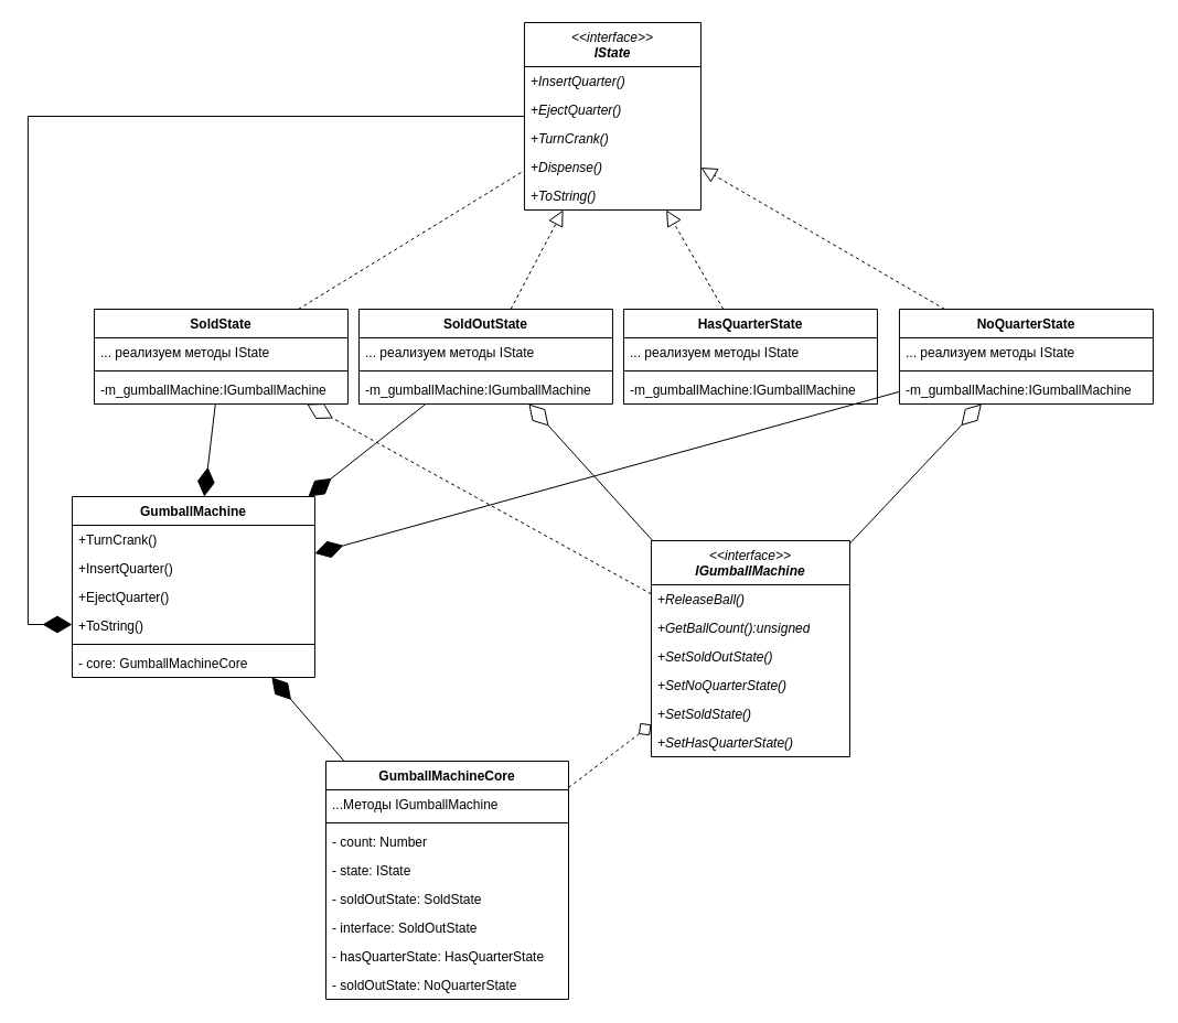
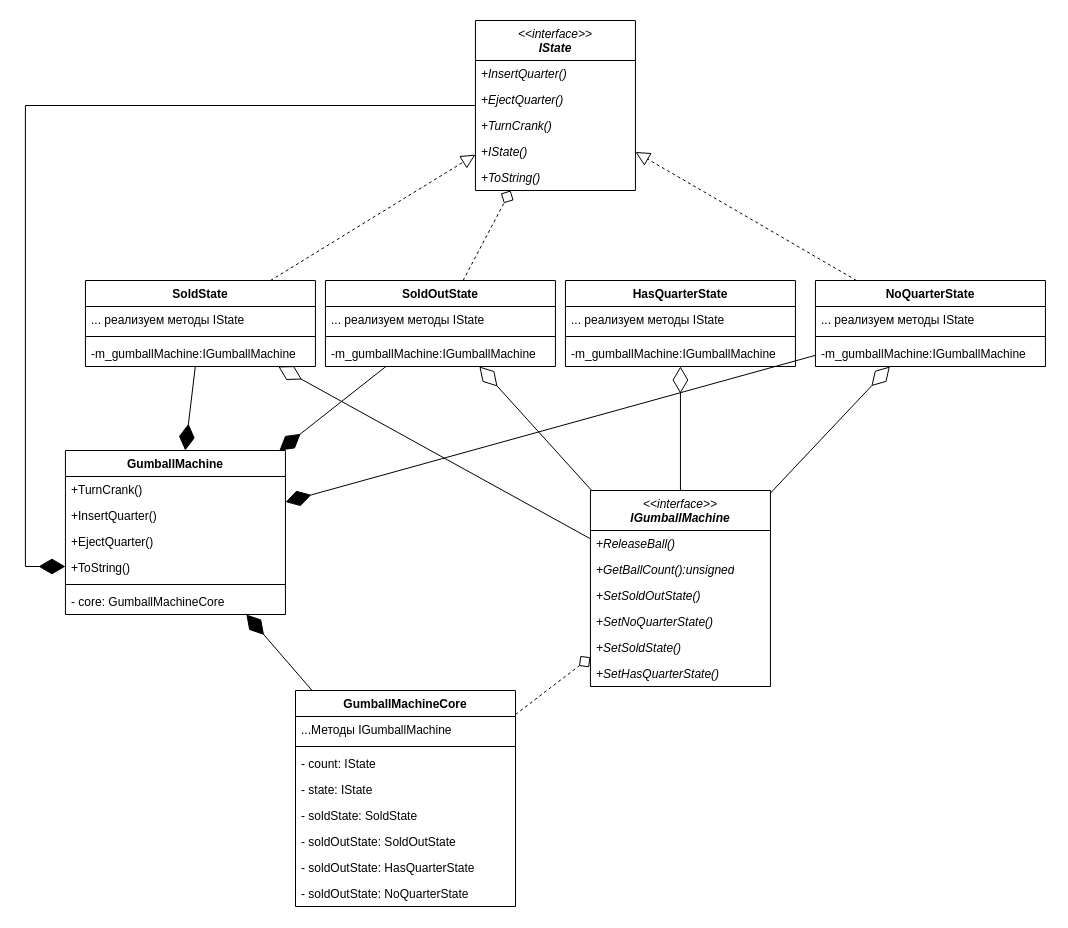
  <mxCell id="0" />
  <mxCell id="1" parent="0" />
  <mxCell id="2" value="&lt;i style=&quot;font-weight: normal;&quot;&gt;&amp;lt;&amp;lt;interface&amp;gt;&amp;gt;&lt;/i&gt;&lt;br&gt;&lt;i&gt;IState&lt;/i&gt;" style="swimlane;fontStyle=1;align=center;verticalAlign=top;childLayout=stackLayout;horizontal=1;startSize=40;horizontalStack=0;resizeParent=1;resizeParentMax=0;resizeLast=0;collapsible=1;marginBottom=0;whiteSpace=wrap;html=1;" parent="1" vertex="1"><mxGeometry x="470.94" y="20" width="160" height="170" as="geometry" /></mxCell>
  <mxCell id="3" value="+InsertQuarter()" style="text;strokeColor=none;fillColor=none;align=left;verticalAlign=top;spacingLeft=4;spacingRight=4;overflow=hidden;rotatable=0;points=[[0,0.5],[1,0.5]];portConstraint=eastwest;whiteSpace=wrap;html=1;fontStyle=2" parent="2" vertex="1"><mxGeometry y="40" width="160" height="26" as="geometry" /></mxCell>
  <mxCell id="4" value="+EjectQuarter()" style="text;strokeColor=none;fillColor=none;align=left;verticalAlign=top;spacingLeft=4;spacingRight=4;overflow=hidden;rotatable=0;points=[[0,0.5],[1,0.5]];portConstraint=eastwest;whiteSpace=wrap;html=1;fontStyle=2" parent="2" vertex="1"><mxGeometry y="66" width="160" height="26" as="geometry" /></mxCell>
  <mxCell id="5" value="+TurnCrank()" style="text;strokeColor=none;fillColor=none;align=left;verticalAlign=top;spacingLeft=4;spacingRight=4;overflow=hidden;rotatable=0;points=[[0,0.5],[1,0.5]];portConstraint=eastwest;whiteSpace=wrap;html=1;fontStyle=2" parent="2" vertex="1"><mxGeometry y="92" width="160" height="26" as="geometry" /></mxCell>
- <mxCell id="6" value="+Dispense()" style="text;strokeColor=none;fillColor=none;align=left;verticalAlign=top;spacingLeft=4;spacingRight=4;overflow=hidden;rotatable=0;points=[[0,0.5],[1,0.5]];portConstraint=eastwest;whiteSpace=wrap;html=1;fontStyle=2" parent="2" vertex="1"><mxGeometry y="118" width="160" height="26" as="geometry" /></mxCell>
+ <mxCell id="6" value="+IState()" style="text;strokeColor=none;fillColor=none;align=left;verticalAlign=top;spacingLeft=4;spacingRight=4;overflow=hidden;rotatable=0;points=[[0,0.5],[1,0.5]];portConstraint=eastwest;whiteSpace=wrap;html=1;fontStyle=2" parent="2" vertex="1"><mxGeometry y="118" width="160" height="26" as="geometry" /></mxCell>
  <mxCell id="7" value="+ToString()" style="text;strokeColor=none;fillColor=none;align=left;verticalAlign=top;spacingLeft=4;spacingRight=4;overflow=hidden;rotatable=0;points=[[0,0.5],[1,0.5]];portConstraint=eastwest;whiteSpace=wrap;html=1;fontStyle=2" parent="2" vertex="1"><mxGeometry y="144" width="160" height="26" as="geometry" /></mxCell>
  <mxCell id="8" value="SoldState" style="swimlane;fontStyle=1;align=center;verticalAlign=top;childLayout=stackLayout;horizontal=1;startSize=26;horizontalStack=0;resizeParent=1;resizeParentMax=0;resizeLast=0;collapsible=1;marginBottom=0;whiteSpace=wrap;html=1;" parent="1" vertex="1"><mxGeometry x="80.94" y="280" width="230" height="86" as="geometry" /></mxCell>
  <mxCell id="9" value="... реализуем методы IState" style="text;strokeColor=none;fillColor=none;align=left;verticalAlign=top;spacingLeft=4;spacingRight=4;overflow=hidden;rotatable=0;points=[[0,0.5],[1,0.5]];portConstraint=eastwest;whiteSpace=wrap;html=1;" parent="8" vertex="1"><mxGeometry y="26" width="230" height="26" as="geometry" /></mxCell>
  <mxCell id="10" value="" style="line;strokeWidth=1;fillColor=none;align=left;verticalAlign=middle;spacingTop=-1;spacingLeft=3;spacingRight=3;rotatable=0;labelPosition=right;points=[];portConstraint=eastwest;strokeColor=inherit;" parent="8" vertex="1"><mxGeometry y="52" width="230" height="8" as="geometry" /></mxCell>
  <mxCell id="11" value="-m_gumballMachine:IGumballMachine" style="text;strokeColor=none;fillColor=none;align=left;verticalAlign=top;spacingLeft=4;spacingRight=4;overflow=hidden;rotatable=0;points=[[0,0.5],[1,0.5]];portConstraint=eastwest;whiteSpace=wrap;html=1;" parent="8" vertex="1"><mxGeometry y="60" width="230" height="26" as="geometry" /></mxCell>
- <mxCell id="12" value="" style="endArrow=none;dashed=1;endFill=0;endSize=12;html=1;rounded=0;" parent="1" source="8" target="2" edge="1"><mxGeometry width="160" relative="1" as="geometry"><mxPoint x="350.94" y="310" as="sourcePoint" /><mxPoint x="510.94" y="310" as="targetPoint" /></mxGeometry></mxCell>
+ <mxCell id="12" value="" style="endArrow=block;dashed=1;endFill=0;endSize=12;html=1;rounded=0;" parent="1" source="8" target="2" edge="1"><mxGeometry width="160" relative="1" as="geometry"><mxPoint x="350.94" y="310" as="sourcePoint" /><mxPoint x="510.94" y="310" as="targetPoint" /></mxGeometry></mxCell>
  <mxCell id="13" value="SoldOutState" style="swimlane;fontStyle=1;align=center;verticalAlign=top;childLayout=stackLayout;horizontal=1;startSize=26;horizontalStack=0;resizeParent=1;resizeParentMax=0;resizeLast=0;collapsible=1;marginBottom=0;whiteSpace=wrap;html=1;" parent="1" vertex="1"><mxGeometry x="320.94" y="280" width="230" height="86" as="geometry" /></mxCell>
  <mxCell id="14" value="... реализуем методы IState" style="text;strokeColor=none;fillColor=none;align=left;verticalAlign=top;spacingLeft=4;spacingRight=4;overflow=hidden;rotatable=0;points=[[0,0.5],[1,0.5]];portConstraint=eastwest;whiteSpace=wrap;html=1;" parent="13" vertex="1"><mxGeometry y="26" width="230" height="26" as="geometry" /></mxCell>
  <mxCell id="15" value="" style="line;strokeWidth=1;fillColor=none;align=left;verticalAlign=middle;spacingTop=-1;spacingLeft=3;spacingRight=3;rotatable=0;labelPosition=right;points=[];portConstraint=eastwest;strokeColor=inherit;" parent="13" vertex="1"><mxGeometry y="52" width="230" height="8" as="geometry" /></mxCell>
  <mxCell id="16" value="-m_gumballMachine:IGumballMachine" style="text;strokeColor=none;fillColor=none;align=left;verticalAlign=top;spacingLeft=4;spacingRight=4;overflow=hidden;rotatable=0;points=[[0,0.5],[1,0.5]];portConstraint=eastwest;whiteSpace=wrap;html=1;" parent="13" vertex="1"><mxGeometry y="60" width="230" height="26" as="geometry" /></mxCell>
- <mxCell id="17" value="" style="endArrow=block;dashed=1;endFill=0;endSize=12;html=1;rounded=0;" parent="1" source="13" target="2" edge="1"><mxGeometry width="160" relative="1" as="geometry"><mxPoint x="350.94" y="310" as="sourcePoint" /><mxPoint x="510.94" y="310" as="targetPoint" /></mxGeometry></mxCell>
+ <mxCell id="17" value="" style="endArrow=diamond;dashed=1;endFill=0;endSize=12;html=1;rounded=0;" parent="1" source="13" target="2" edge="1"><mxGeometry width="160" relative="1" as="geometry"><mxPoint x="350.94" y="310" as="sourcePoint" /><mxPoint x="510.94" y="310" as="targetPoint" /></mxGeometry></mxCell>
  <mxCell id="18" value="HasQuarterState" style="swimlane;fontStyle=1;align=center;verticalAlign=top;childLayout=stackLayout;horizontal=1;startSize=26;horizontalStack=0;resizeParent=1;resizeParentMax=0;resizeLast=0;collapsible=1;marginBottom=0;whiteSpace=wrap;html=1;" parent="1" vertex="1"><mxGeometry x="560.94" y="280" width="230" height="86" as="geometry" /></mxCell>
  <mxCell id="19" value="... реализуем методы IState" style="text;strokeColor=none;fillColor=none;align=left;verticalAlign=top;spacingLeft=4;spacingRight=4;overflow=hidden;rotatable=0;points=[[0,0.5],[1,0.5]];portConstraint=eastwest;whiteSpace=wrap;html=1;" parent="18" vertex="1"><mxGeometry y="26" width="230" height="26" as="geometry" /></mxCell>
  <mxCell id="20" value="" style="line;strokeWidth=1;fillColor=none;align=left;verticalAlign=middle;spacingTop=-1;spacingLeft=3;spacingRight=3;rotatable=0;labelPosition=right;points=[];portConstraint=eastwest;strokeColor=inherit;" parent="18" vertex="1"><mxGeometry y="52" width="230" height="8" as="geometry" /></mxCell>
  <mxCell id="21" value="-m_gumballMachine:IGumballMachine" style="text;strokeColor=none;fillColor=none;align=left;verticalAlign=top;spacingLeft=4;spacingRight=4;overflow=hidden;rotatable=0;points=[[0,0.5],[1,0.5]];portConstraint=eastwest;whiteSpace=wrap;html=1;" parent="18" vertex="1"><mxGeometry y="60" width="230" height="26" as="geometry" /></mxCell>
  <mxCell id="22" value="NoQuarterState" style="swimlane;fontStyle=1;align=center;verticalAlign=top;childLayout=stackLayout;horizontal=1;startSize=26;horizontalStack=0;resizeParent=1;resizeParentMax=0;resizeLast=0;collapsible=1;marginBottom=0;whiteSpace=wrap;html=1;" parent="1" vertex="1"><mxGeometry x="810.94" y="280" width="230" height="86" as="geometry" /></mxCell>
  <mxCell id="23" value="... реализуем методы IState" style="text;strokeColor=none;fillColor=none;align=left;verticalAlign=top;spacingLeft=4;spacingRight=4;overflow=hidden;rotatable=0;points=[[0,0.5],[1,0.5]];portConstraint=eastwest;whiteSpace=wrap;html=1;" parent="22" vertex="1"><mxGeometry y="26" width="230" height="26" as="geometry" /></mxCell>
  <mxCell id="24" value="" style="line;strokeWidth=1;fillColor=none;align=left;verticalAlign=middle;spacingTop=-1;spacingLeft=3;spacingRight=3;rotatable=0;labelPosition=right;points=[];portConstraint=eastwest;strokeColor=inherit;" parent="22" vertex="1"><mxGeometry y="52" width="230" height="8" as="geometry" /></mxCell>
  <mxCell id="25" value="-m_gumballMachine:IGumballMachine" style="text;strokeColor=none;fillColor=none;align=left;verticalAlign=top;spacingLeft=4;spacingRight=4;overflow=hidden;rotatable=0;points=[[0,0.5],[1,0.5]];portConstraint=eastwest;whiteSpace=wrap;html=1;" parent="22" vertex="1"><mxGeometry y="60" width="230" height="26" as="geometry" /></mxCell>
- <mxCell id="26" value="" style="endArrow=block;dashed=1;endFill=0;endSize=12;html=1;rounded=0;" parent="1" source="18" target="2" edge="1"><mxGeometry width="160" relative="1" as="geometry"><mxPoint x="350.94" y="310" as="sourcePoint" /><mxPoint x="510.94" y="310" as="targetPoint" /></mxGeometry></mxCell>
  <mxCell id="27" value="" style="endArrow=block;dashed=1;endFill=0;endSize=12;html=1;rounded=0;" parent="1" source="22" target="2" edge="1"><mxGeometry width="160" relative="1" as="geometry"><mxPoint x="350.94" y="310" as="sourcePoint" /><mxPoint x="510.94" y="310" as="targetPoint" /></mxGeometry></mxCell>
  <mxCell id="28" value="&lt;i style=&quot;font-weight: normal;&quot;&gt;&amp;lt;&amp;lt;interface&amp;gt;&amp;gt;&lt;/i&gt;&lt;br&gt;&lt;i&gt;IGumballMachine&lt;/i&gt;" style="swimlane;fontStyle=1;align=center;verticalAlign=top;childLayout=stackLayout;horizontal=1;startSize=40;horizontalStack=0;resizeParent=1;resizeParentMax=0;resizeLast=0;collapsible=1;marginBottom=0;whiteSpace=wrap;html=1;" parent="1" vertex="1"><mxGeometry x="585.94" y="490" width="180" height="196" as="geometry" /></mxCell>
  <mxCell id="29" value="+ReleaseBall()" style="text;strokeColor=none;fillColor=none;align=left;verticalAlign=top;spacingLeft=4;spacingRight=4;overflow=hidden;rotatable=0;points=[[0,0.5],[1,0.5]];portConstraint=eastwest;whiteSpace=wrap;html=1;fontStyle=2" parent="28" vertex="1"><mxGeometry y="40" width="180" height="26" as="geometry" /></mxCell>
  <mxCell id="30" value="+GetBallCount():unsigned" style="text;strokeColor=none;fillColor=none;align=left;verticalAlign=top;spacingLeft=4;spacingRight=4;overflow=hidden;rotatable=0;points=[[0,0.5],[1,0.5]];portConstraint=eastwest;whiteSpace=wrap;html=1;fontStyle=2" parent="28" vertex="1"><mxGeometry y="66" width="180" height="26" as="geometry" /></mxCell>
  <mxCell id="31" value="+SetSoldOutState()" style="text;strokeColor=none;fillColor=none;align=left;verticalAlign=top;spacingLeft=4;spacingRight=4;overflow=hidden;rotatable=0;points=[[0,0.5],[1,0.5]];portConstraint=eastwest;whiteSpace=wrap;html=1;fontStyle=2" parent="28" vertex="1"><mxGeometry y="92" width="180" height="26" as="geometry" /></mxCell>
  <mxCell id="32" value="+SetNoQuarterState()" style="text;strokeColor=none;fillColor=none;align=left;verticalAlign=top;spacingLeft=4;spacingRight=4;overflow=hidden;rotatable=0;points=[[0,0.5],[1,0.5]];portConstraint=eastwest;whiteSpace=wrap;html=1;fontStyle=2" parent="28" vertex="1"><mxGeometry y="118" width="180" height="26" as="geometry" /></mxCell>
  <mxCell id="33" value="+SetSoldState()" style="text;strokeColor=none;fillColor=none;align=left;verticalAlign=top;spacingLeft=4;spacingRight=4;overflow=hidden;rotatable=0;points=[[0,0.5],[1,0.5]];portConstraint=eastwest;whiteSpace=wrap;html=1;fontStyle=2" parent="28" vertex="1"><mxGeometry y="144" width="180" height="26" as="geometry" /></mxCell>
  <mxCell id="34" value="+SetHasQuarterState()" style="text;strokeColor=none;fillColor=none;align=left;verticalAlign=top;spacingLeft=4;spacingRight=4;overflow=hidden;rotatable=0;points=[[0,0.5],[1,0.5]];portConstraint=eastwest;whiteSpace=wrap;html=1;fontStyle=2" parent="28" vertex="1"><mxGeometry y="170" width="180" height="26" as="geometry" /></mxCell>
- <mxCell id="35" value="" style="endArrow=diamondThin;endFill=0;endSize=24;html=1;rounded=0;dashed=1;" parent="1" source="28" target="8" edge="1"><mxGeometry width="160" relative="1" as="geometry"><mxPoint x="150.94" y="460" as="sourcePoint" /><mxPoint x="310.94" y="460" as="targetPoint" /></mxGeometry></mxCell>
+ <mxCell id="35" value="" style="endArrow=diamondThin;endFill=0;endSize=24;html=1;rounded=0;" parent="1" source="28" target="8" edge="1"><mxGeometry width="160" relative="1" as="geometry"><mxPoint x="150.94" y="460" as="sourcePoint" /><mxPoint x="310.94" y="460" as="targetPoint" /></mxGeometry></mxCell>
  <mxCell id="36" value="" style="endArrow=diamondThin;endFill=0;endSize=24;html=1;rounded=0;" parent="1" source="28" target="13" edge="1"><mxGeometry width="160" relative="1" as="geometry"><mxPoint x="150.94" y="460" as="sourcePoint" /><mxPoint x="310.94" y="460" as="targetPoint" /></mxGeometry></mxCell>
+ <mxCell id="37" value="" style="endArrow=diamondThin;endFill=0;endSize=24;html=1;rounded=0;" parent="1" source="28" target="18" edge="1"><mxGeometry width="160" relative="1" as="geometry"><mxPoint x="150.94" y="460" as="sourcePoint" /><mxPoint x="310.94" y="460" as="targetPoint" /></mxGeometry></mxCell>
  <mxCell id="38" value="" style="endArrow=diamondThin;endFill=0;endSize=24;html=1;rounded=0;" parent="1" source="28" target="22" edge="1"><mxGeometry width="160" relative="1" as="geometry"><mxPoint x="150.94" y="460" as="sourcePoint" /><mxPoint x="310.94" y="460" as="targetPoint" /></mxGeometry></mxCell>
  <mxCell id="39" value="GumballMachine" style="swimlane;fontStyle=1;align=center;verticalAlign=top;childLayout=stackLayout;horizontal=1;startSize=26;horizontalStack=0;resizeParent=1;resizeParentMax=0;resizeLast=0;collapsible=1;marginBottom=0;whiteSpace=wrap;html=1;" parent="1" vertex="1"><mxGeometry x="60.94" y="450" width="220" height="164" as="geometry" /></mxCell>
  <mxCell id="40" value="+TurnCrank()" style="text;strokeColor=none;fillColor=none;align=left;verticalAlign=top;spacingLeft=4;spacingRight=4;overflow=hidden;rotatable=0;points=[[0,0.5],[1,0.5]];portConstraint=eastwest;whiteSpace=wrap;html=1;" parent="39" vertex="1"><mxGeometry y="26" width="220" height="26" as="geometry" /></mxCell>
  <mxCell id="41" value="+InsertQuarter()" style="text;strokeColor=none;fillColor=none;align=left;verticalAlign=top;spacingLeft=4;spacingRight=4;overflow=hidden;rotatable=0;points=[[0,0.5],[1,0.5]];portConstraint=eastwest;whiteSpace=wrap;html=1;" parent="39" vertex="1"><mxGeometry y="52" width="220" height="26" as="geometry" /></mxCell>
  <mxCell id="42" value="+EjectQuarter()" style="text;strokeColor=none;fillColor=none;align=left;verticalAlign=top;spacingLeft=4;spacingRight=4;overflow=hidden;rotatable=0;points=[[0,0.5],[1,0.5]];portConstraint=eastwest;whiteSpace=wrap;html=1;" parent="39" vertex="1"><mxGeometry y="78" width="220" height="26" as="geometry" /></mxCell>
  <mxCell id="43" value="+ToString()" style="text;strokeColor=none;fillColor=none;align=left;verticalAlign=top;spacingLeft=4;spacingRight=4;overflow=hidden;rotatable=0;points=[[0,0.5],[1,0.5]];portConstraint=eastwest;whiteSpace=wrap;html=1;" parent="39" vertex="1"><mxGeometry y="104" width="220" height="26" as="geometry" /></mxCell>
  <mxCell id="44" value="" style="line;strokeWidth=1;fillColor=none;align=left;verticalAlign=middle;spacingTop=-1;spacingLeft=3;spacingRight=3;rotatable=0;labelPosition=right;points=[];portConstraint=eastwest;strokeColor=inherit;" parent="39" vertex="1"><mxGeometry y="130" width="220" height="8" as="geometry" /></mxCell>
  <mxCell id="45" value="- core: GumballMachineCore" style="text;strokeColor=none;fillColor=none;align=left;verticalAlign=top;spacingLeft=4;spacingRight=4;overflow=hidden;rotatable=0;points=[[0,0.5],[1,0.5]];portConstraint=eastwest;whiteSpace=wrap;html=1;" parent="39" vertex="1"><mxGeometry y="138" width="220" height="26" as="geometry" /></mxCell>
  <mxCell id="46" value="" style="endArrow=diamond;dashed=1;endFill=0;endSize=12;html=1;rounded=0;" parent="1" source="51" target="28" edge="1"><mxGeometry width="160" relative="1" as="geometry"><mxPoint x="180.94" y="670" as="sourcePoint" /><mxPoint x="340.94" y="670" as="targetPoint" /></mxGeometry></mxCell>
  <mxCell id="47" value="" style="endArrow=diamondThin;endFill=1;endSize=24;html=1;rounded=0;" parent="1" source="8" target="39" edge="1"><mxGeometry width="160" relative="1" as="geometry"><mxPoint x="200.94" y="720" as="sourcePoint" /><mxPoint x="360.94" y="720" as="targetPoint" /></mxGeometry></mxCell>
  <mxCell id="48" value="" style="endArrow=diamondThin;endFill=1;endSize=24;html=1;rounded=0;" parent="1" source="13" target="39" edge="1"><mxGeometry width="160" relative="1" as="geometry"><mxPoint x="200.94" y="720" as="sourcePoint" /><mxPoint x="360.94" y="720" as="targetPoint" /></mxGeometry></mxCell>
  <mxCell id="49" value="" style="endArrow=diamondThin;endFill=1;endSize=24;html=1;rounded=0;" parent="1" source="22" target="39" edge="1"><mxGeometry width="160" relative="1" as="geometry"><mxPoint x="200.94" y="720" as="sourcePoint" /><mxPoint x="360.94" y="720" as="targetPoint" /></mxGeometry></mxCell>
  <mxCell id="50" value="" style="endArrow=diamondThin;endFill=1;endSize=24;html=1;rounded=0;edgeStyle=orthogonalEdgeStyle;" parent="1" source="2" target="39" edge="1"><mxGeometry width="160" relative="1" as="geometry"><mxPoint x="-209.06" y="650" as="sourcePoint" /><mxPoint x="-49.06" y="650" as="targetPoint" /><Array as="points"><mxPoint x="20.94" y="105" /><mxPoint x="20.94" y="566" /></Array></mxGeometry></mxCell>
  <mxCell id="51" value="GumballMachineCore" style="swimlane;fontStyle=1;align=center;verticalAlign=top;childLayout=stackLayout;horizontal=1;startSize=26;horizontalStack=0;resizeParent=1;resizeParentMax=0;resizeLast=0;collapsible=1;marginBottom=0;whiteSpace=wrap;html=1;" vertex="1" parent="1"><mxGeometry x="291" y="690" width="220" height="216" as="geometry" /></mxCell>
  <mxCell id="52" value="...Методы IGumballMachine" style="text;strokeColor=none;fillColor=none;align=left;verticalAlign=top;spacingLeft=4;spacingRight=4;overflow=hidden;rotatable=0;points=[[0,0.5],[1,0.5]];portConstraint=eastwest;whiteSpace=wrap;html=1;" vertex="1" parent="51"><mxGeometry y="26" width="220" height="26" as="geometry" /></mxCell>
  <mxCell id="53" value="" style="line;strokeWidth=1;fillColor=none;align=left;verticalAlign=middle;spacingTop=-1;spacingLeft=3;spacingRight=3;rotatable=0;labelPosition=right;points=[];portConstraint=eastwest;strokeColor=inherit;" vertex="1" parent="51"><mxGeometry y="52" width="220" height="8" as="geometry" /></mxCell>
- <mxCell id="54" value="- count: Number" style="text;strokeColor=none;fillColor=none;align=left;verticalAlign=top;spacingLeft=4;spacingRight=4;overflow=hidden;rotatable=0;points=[[0,0.5],[1,0.5]];portConstraint=eastwest;whiteSpace=wrap;html=1;" vertex="1" parent="51"><mxGeometry y="60" width="220" height="26" as="geometry" /></mxCell>
+ <mxCell id="54" value="- count: IState" style="text;strokeColor=none;fillColor=none;align=left;verticalAlign=top;spacingLeft=4;spacingRight=4;overflow=hidden;rotatable=0;points=[[0,0.5],[1,0.5]];portConstraint=eastwest;whiteSpace=wrap;html=1;" vertex="1" parent="51"><mxGeometry y="60" width="220" height="26" as="geometry" /></mxCell>
  <mxCell id="55" value="- state: IState" style="text;strokeColor=none;fillColor=none;align=left;verticalAlign=top;spacingLeft=4;spacingRight=4;overflow=hidden;rotatable=0;points=[[0,0.5],[1,0.5]];portConstraint=eastwest;whiteSpace=wrap;html=1;" vertex="1" parent="51"><mxGeometry y="86" width="220" height="26" as="geometry" /></mxCell>
- <mxCell id="56" value="- soldOutState: SoldState" style="text;strokeColor=none;fillColor=none;align=left;verticalAlign=top;spacingLeft=4;spacingRight=4;overflow=hidden;rotatable=0;points=[[0,0.5],[1,0.5]];portConstraint=eastwest;whiteSpace=wrap;html=1;" vertex="1" parent="51"><mxGeometry y="112" width="220" height="26" as="geometry" /></mxCell>
- <mxCell id="57" value="- interface: SoldOutState" style="text;strokeColor=none;fillColor=none;align=left;verticalAlign=top;spacingLeft=4;spacingRight=4;overflow=hidden;rotatable=0;points=[[0,0.5],[1,0.5]];portConstraint=eastwest;whiteSpace=wrap;html=1;" vertex="1" parent="51"><mxGeometry y="138" width="220" height="26" as="geometry" /></mxCell>
- <mxCell id="58" value="- hasQuarterState: HasQuarterState" style="text;strokeColor=none;fillColor=none;align=left;verticalAlign=top;spacingLeft=4;spacingRight=4;overflow=hidden;rotatable=0;points=[[0,0.5],[1,0.5]];portConstraint=eastwest;whiteSpace=wrap;html=1;" vertex="1" parent="51"><mxGeometry y="164" width="220" height="26" as="geometry" /></mxCell>
+ <mxCell id="56" value="- soldState: SoldState" style="text;strokeColor=none;fillColor=none;align=left;verticalAlign=top;spacingLeft=4;spacingRight=4;overflow=hidden;rotatable=0;points=[[0,0.5],[1,0.5]];portConstraint=eastwest;whiteSpace=wrap;html=1;" vertex="1" parent="51"><mxGeometry y="112" width="220" height="26" as="geometry" /></mxCell>
+ <mxCell id="57" value="- soldOutState: SoldOutState" style="text;strokeColor=none;fillColor=none;align=left;verticalAlign=top;spacingLeft=4;spacingRight=4;overflow=hidden;rotatable=0;points=[[0,0.5],[1,0.5]];portConstraint=eastwest;whiteSpace=wrap;html=1;" vertex="1" parent="51"><mxGeometry y="138" width="220" height="26" as="geometry" /></mxCell>
+ <mxCell id="58" value="- soldOutState: HasQuarterState" style="text;strokeColor=none;fillColor=none;align=left;verticalAlign=top;spacingLeft=4;spacingRight=4;overflow=hidden;rotatable=0;points=[[0,0.5],[1,0.5]];portConstraint=eastwest;whiteSpace=wrap;html=1;" vertex="1" parent="51"><mxGeometry y="164" width="220" height="26" as="geometry" /></mxCell>
  <mxCell id="59" value="- soldOutState: NoQuarterState" style="text;strokeColor=none;fillColor=none;align=left;verticalAlign=top;spacingLeft=4;spacingRight=4;overflow=hidden;rotatable=0;points=[[0,0.5],[1,0.5]];portConstraint=eastwest;whiteSpace=wrap;html=1;" vertex="1" parent="51"><mxGeometry y="190" width="220" height="26" as="geometry" /></mxCell>
  <mxCell id="60" value="" style="endArrow=diamondThin;endFill=1;endSize=24;html=1;rounded=0;" edge="1" parent="1" source="51" target="39"><mxGeometry width="160" relative="1" as="geometry"><mxPoint x="201" y="376" as="sourcePoint" /><mxPoint x="191" y="460" as="targetPoint" /></mxGeometry></mxCell>
